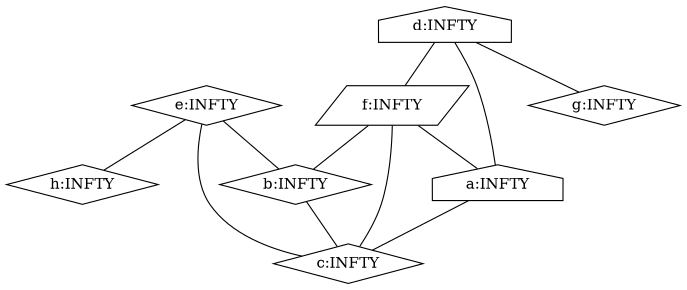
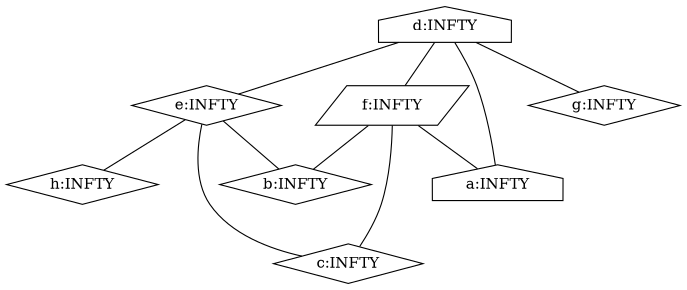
  graph {
    node [shape=diamond]
    edge [penwidth=1]
    n1 [label="a:INFTY" shape=house]
    n2 [label="c:INFTY"]
    n3 [label="b:INFTY"]
    n4 [label="d:INFTY" shape=house]
    n5 [label="e:INFTY"]
    n6 [label="f:INFTY" shape=parallelogram]
    n7 [label="g:INFTY"]
    n8 [label="h:INFTY"]
-   n1 -- n2
-   n3 -- n2
    n4 -- n1
+   n4 -- n5
    n4 -- n6
    n4 -- n7
    n5 -- n2
    n5 -- n3
    n5 -- n8
    n6 -- n1
    n6 -- n2
    n6 -- n3
  }
